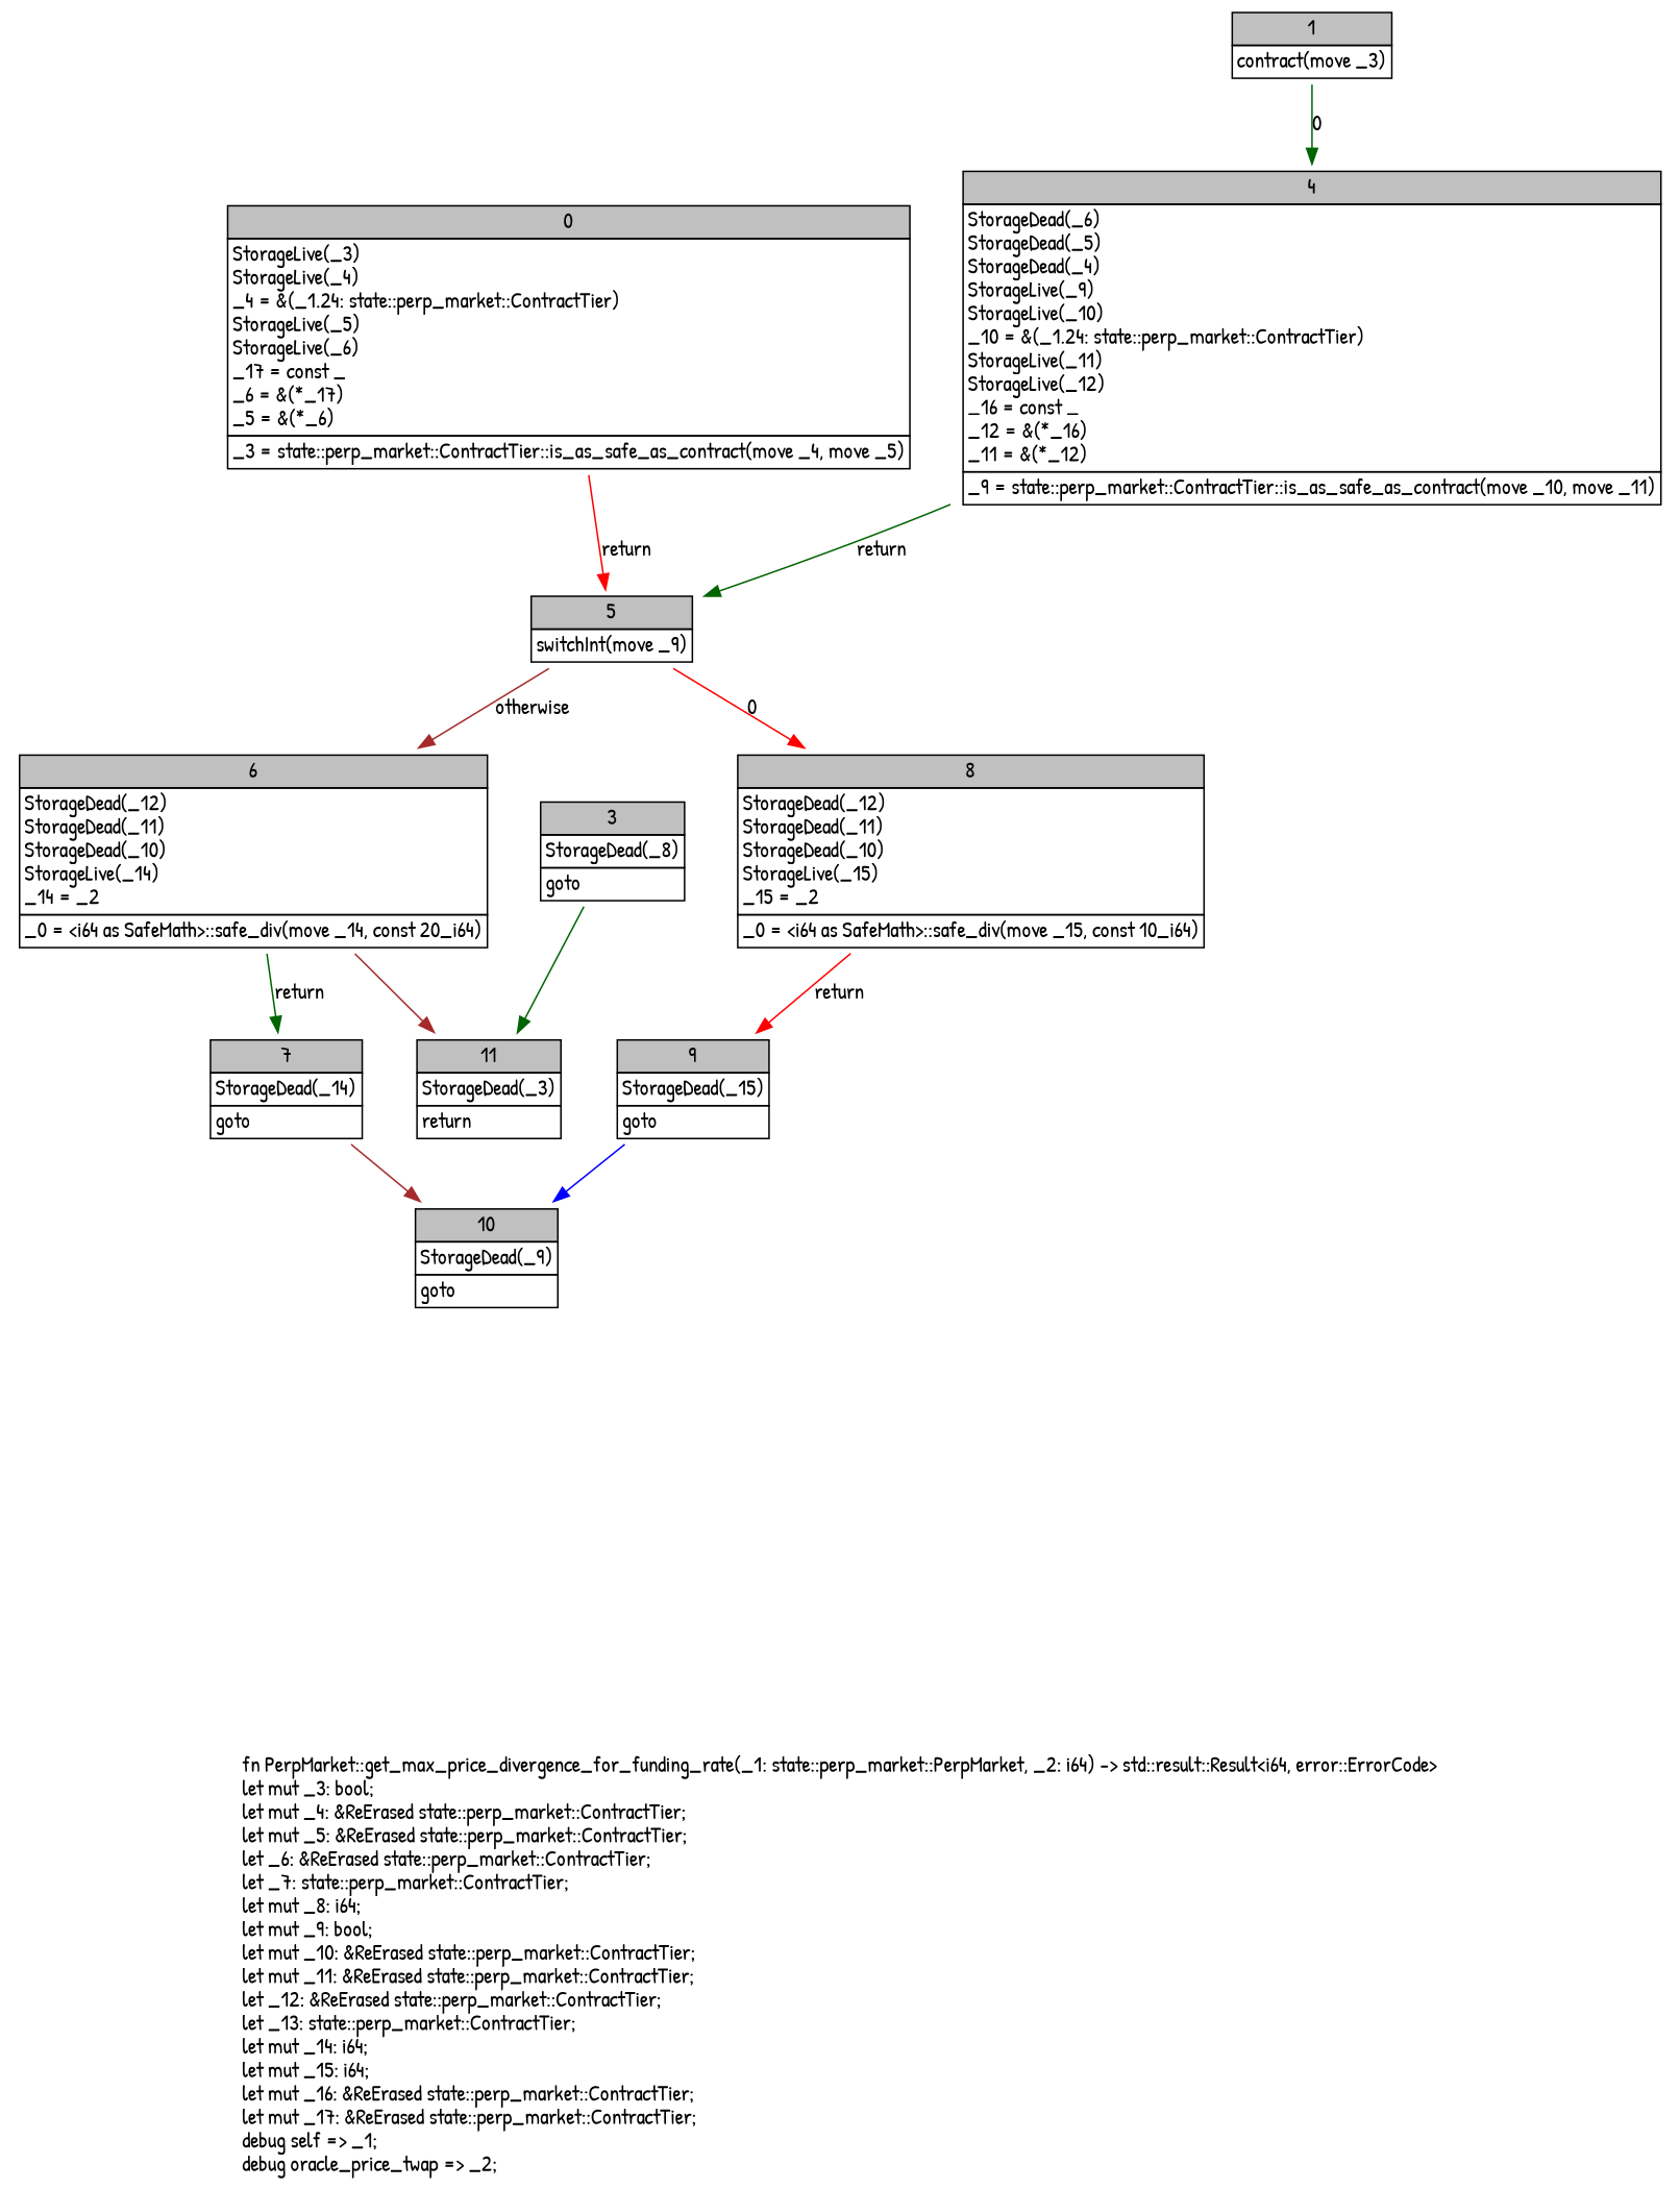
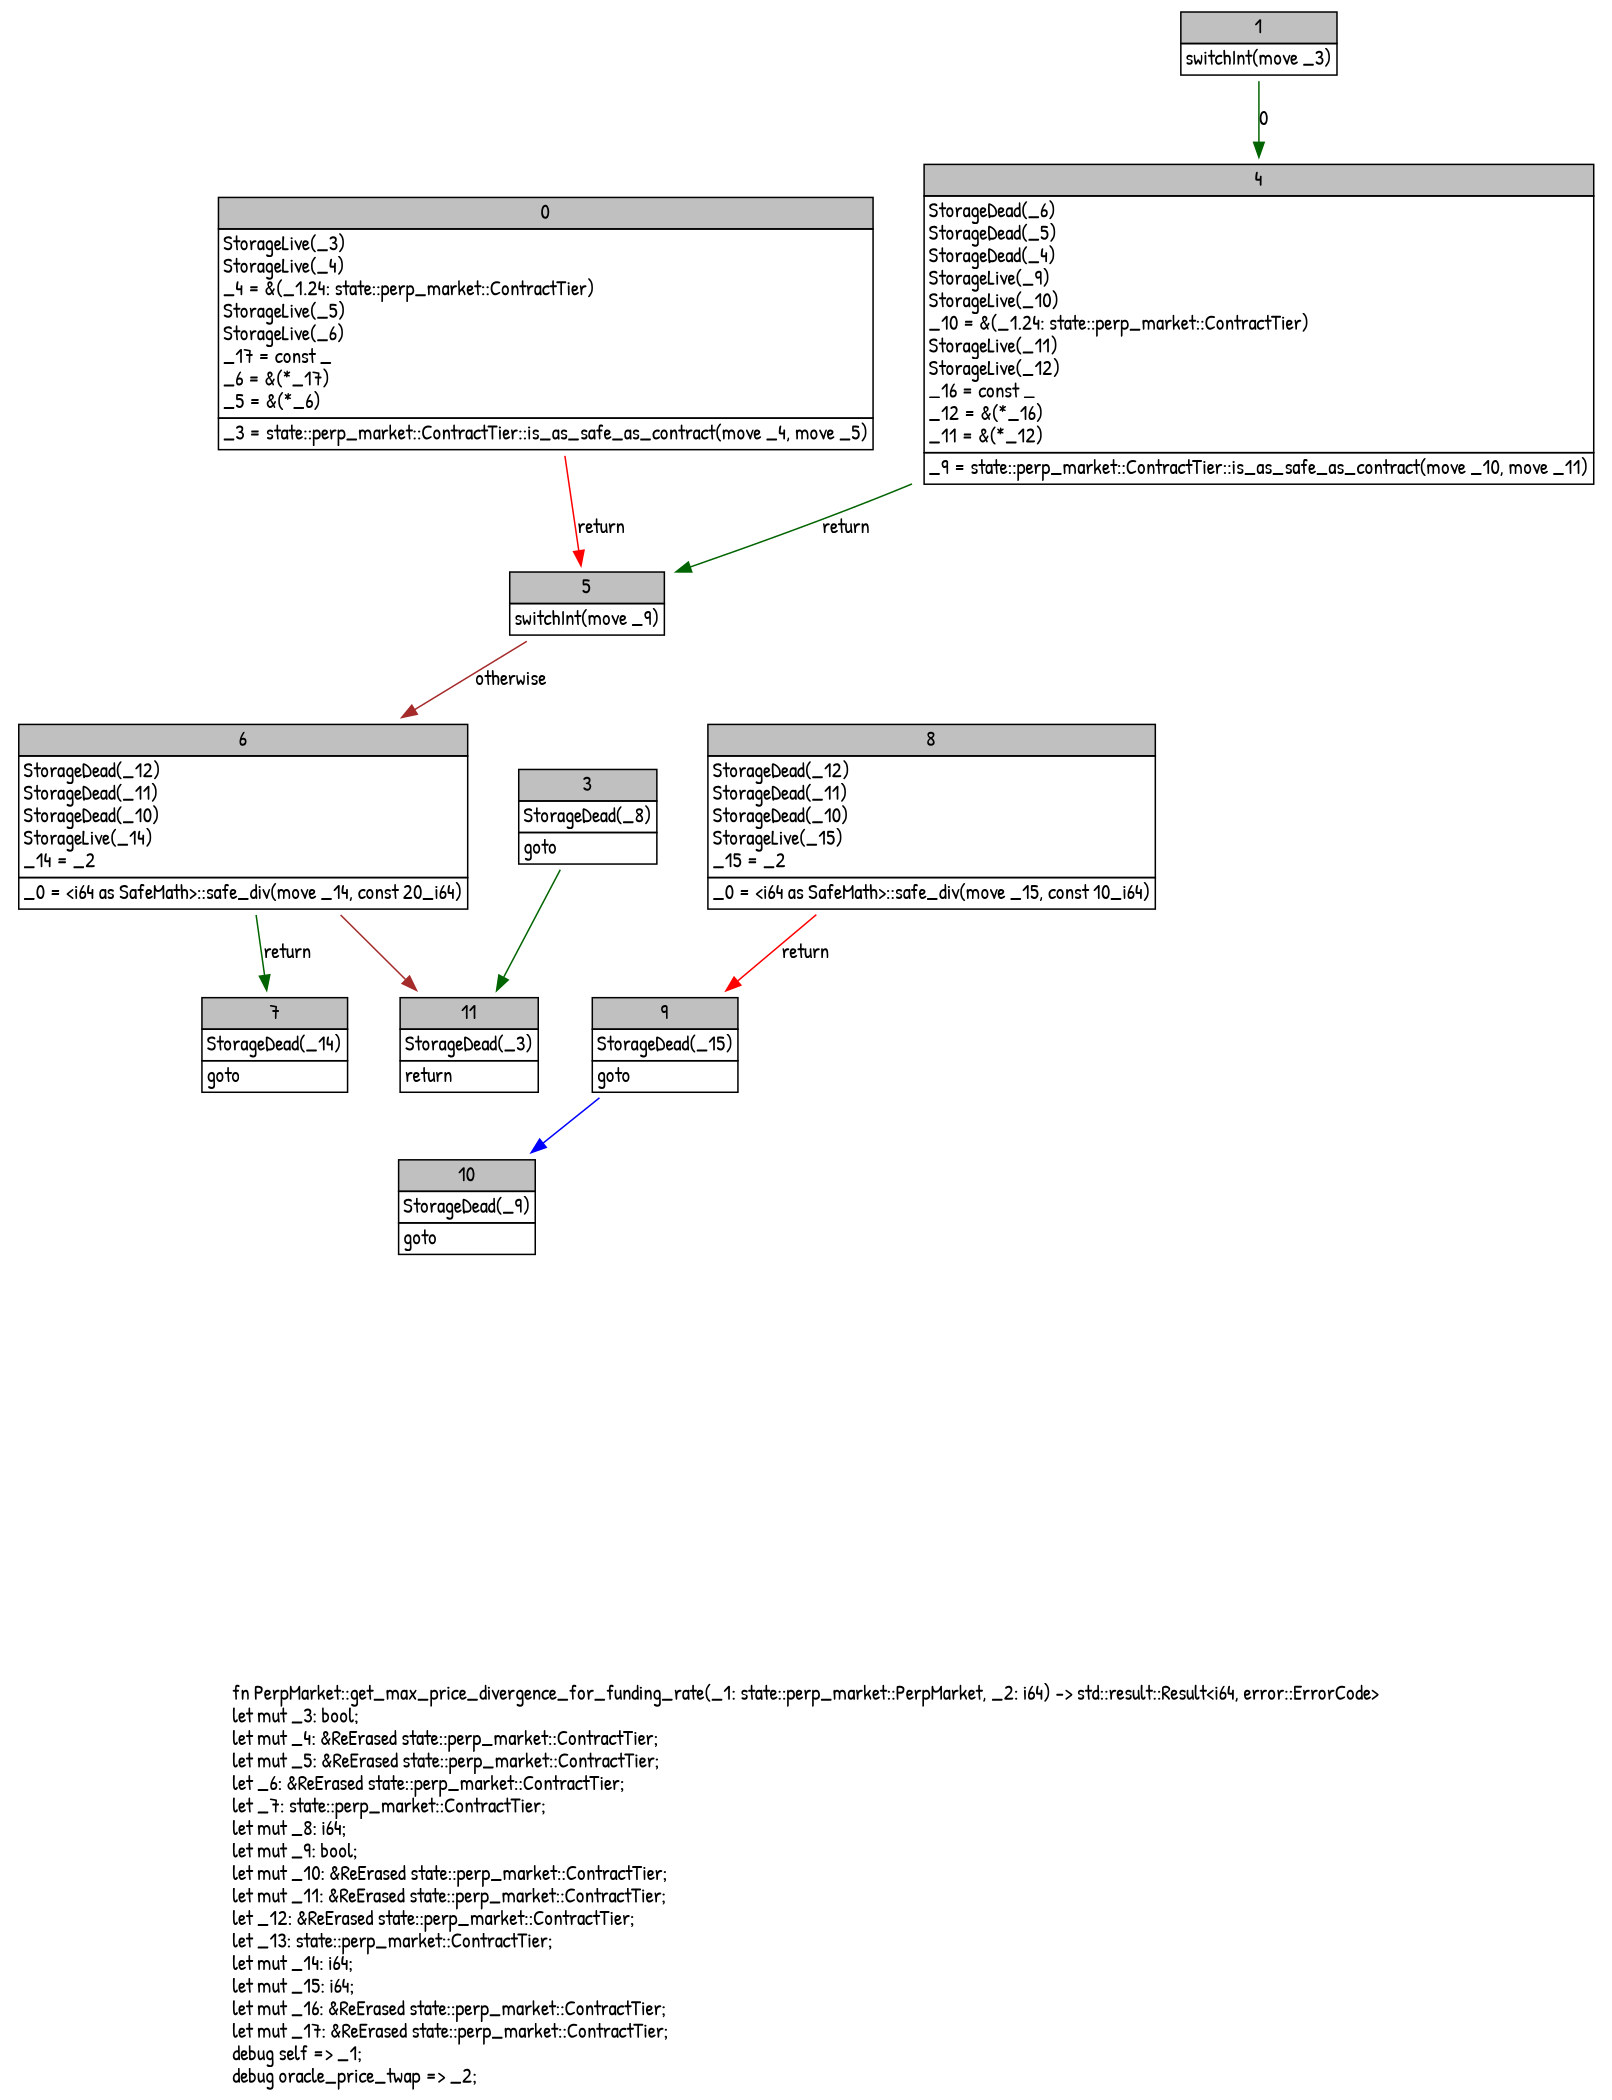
  digraph {
    fontname="Patrick Hand"
    label=<fn PerpMarket::get_max_price_divergence_for_funding_rate(_1: state::perp_market::PerpMarket, _2: i64) -&gt; std::result::Result&lt;i64, error::ErrorCode&gt;<br align="left"/>let mut _3: bool;<br align="left"/>let mut _4: &amp;ReErased state::perp_market::ContractTier;<br align="left"/>let mut _5: &amp;ReErased state::perp_market::ContractTier;<br align="left"/>let _6: &amp;ReErased state::perp_market::ContractTier;<br align="left"/>let _7: state::perp_market::ContractTier;<br align="left"/>let mut _8: i64;<br align="left"/>let mut _9: bool;<br align="left"/>let mut _10: &amp;ReErased state::perp_market::ContractTier;<br align="left"/>let mut _11: &amp;ReErased state::perp_market::ContractTier;<br align="left"/>let _12: &amp;ReErased state::perp_market::ContractTier;<br align="left"/>let _13: state::perp_market::ContractTier;<br align="left"/>let mut _14: i64;<br align="left"/>let mut _15: i64;<br align="left"/>let mut _16: &amp;ReErased state::perp_market::ContractTier;<br align="left"/>let mut _17: &amp;ReErased state::perp_market::ContractTier;<br align="left"/>debug self =&gt; _1;<br align="left"/>debug oracle_price_twap =&gt; _2;<br align="left"/>>
    node [fontname="Patrick Hand" shape=none]
    edge [color=darkgreen fontname="Patrick Hand"]
    n1 [label=<<table border="0" cellborder="1" cellspacing="0"><tr><td bgcolor="gray" align="center" colspan="1">0</td></tr><tr><td align="left" balign="left">StorageLive(_3)<br/>StorageLive(_4)<br/>_4 = &amp;(_1.24: state::perp_market::ContractTier)<br/>StorageLive(_5)<br/>StorageLive(_6)<br/>_17 = const _<br/>_6 = &amp;(*_17)<br/>_5 = &amp;(*_6)<br/></td></tr><tr><td align="left">_3 = state::perp_market::ContractTier::is_as_safe_as_contract(move _4, move _5)</td></tr></table>>]
    n2 [label=<<table border="0" cellborder="1" cellspacing="0"><tr><td bgcolor="gray" align="center" colspan="1">5</td></tr><tr><td align="left">switchInt(move _9)</td></tr></table>>]
-   n3 [label=<<table border="0" cellborder="1" cellspacing="0"><tr><td bgcolor="gray" align="center" colspan="1">1</td></tr><tr><td align="left">contract(move _3)</td></tr></table>>]
+   n3 [label=<<table border="0" cellborder="1" cellspacing="0"><tr><td bgcolor="gray" align="center" colspan="1">1</td></tr><tr><td align="left">switchInt(move _3)</td></tr></table>>]
    n4 [label=<<table border="0" cellborder="1" cellspacing="0"><tr><td bgcolor="gray" align="center" colspan="1">4</td></tr><tr><td align="left" balign="left">StorageDead(_6)<br/>StorageDead(_5)<br/>StorageDead(_4)<br/>StorageLive(_9)<br/>StorageLive(_10)<br/>_10 = &amp;(_1.24: state::perp_market::ContractTier)<br/>StorageLive(_11)<br/>StorageLive(_12)<br/>_16 = const _<br/>_12 = &amp;(*_16)<br/>_11 = &amp;(*_12)<br/></td></tr><tr><td align="left">_9 = state::perp_market::ContractTier::is_as_safe_as_contract(move _10, move _11)</td></tr></table>>]
    n5 [label=<<table border="0" cellborder="1" cellspacing="0"><tr><td bgcolor="gray" align="center" colspan="1">3</td></tr><tr><td align="left" balign="left">StorageDead(_8)<br/></td></tr><tr><td align="left">goto</td></tr></table>>]
    n6 [label=<<table border="0" cellborder="1" cellspacing="0"><tr><td bgcolor="gray" align="center" colspan="1">11</td></tr><tr><td align="left" balign="left">StorageDead(_3)<br/></td></tr><tr><td align="left">return</td></tr></table>>]
    n7 [label=<<table border="0" cellborder="1" cellspacing="0"><tr><td bgcolor="gray" align="center" colspan="1">6</td></tr><tr><td align="left" balign="left">StorageDead(_12)<br/>StorageDead(_11)<br/>StorageDead(_10)<br/>StorageLive(_14)<br/>_14 = _2<br/></td></tr><tr><td align="left">_0 = &lt;i64 as SafeMath&gt;::safe_div(move _14, const 20_i64)</td></tr></table>>]
    n8 [label=<<table border="0" cellborder="1" cellspacing="0"><tr><td bgcolor="gray" align="center" colspan="1">8</td></tr><tr><td align="left" balign="left">StorageDead(_12)<br/>StorageDead(_11)<br/>StorageDead(_10)<br/>StorageLive(_15)<br/>_15 = _2<br/></td></tr><tr><td align="left">_0 = &lt;i64 as SafeMath&gt;::safe_div(move _15, const 10_i64)</td></tr></table>>]
    n9 [label=<<table border="0" cellborder="1" cellspacing="0"><tr><td bgcolor="gray" align="center" colspan="1">7</td></tr><tr><td align="left" balign="left">StorageDead(_14)<br/></td></tr><tr><td align="left">goto</td></tr></table>>]
    n10 [label=<<table border="0" cellborder="1" cellspacing="0"><tr><td bgcolor="gray" align="center" colspan="1">9</td></tr><tr><td align="left" balign="left">StorageDead(_15)<br/></td></tr><tr><td align="left">goto</td></tr></table>>]
    n11 [label=<<table border="0" cellborder="1" cellspacing="0"><tr><td bgcolor="gray" align="center" colspan="1">10</td></tr><tr><td align="left" balign="left">StorageDead(_9)<br/></td></tr><tr><td align="left">goto</td></tr></table>>]
    n1 -> n2 [color=red label=return]
    n2 -> n7 [color=brown label=otherwise]
-   n2 -> n8 [color=red label=0]
    n3 -> n4 [label=0]
    n4 -> n2 [label=return]
    n5 -> n6
    n7 -> n6 [color=brown]
    n7 -> n9 [label=return]
    n8 -> n10 [color=red label=return]
-   n9 -> n11 [color=brown]
    n10 -> n11 [color=blue]
  }
